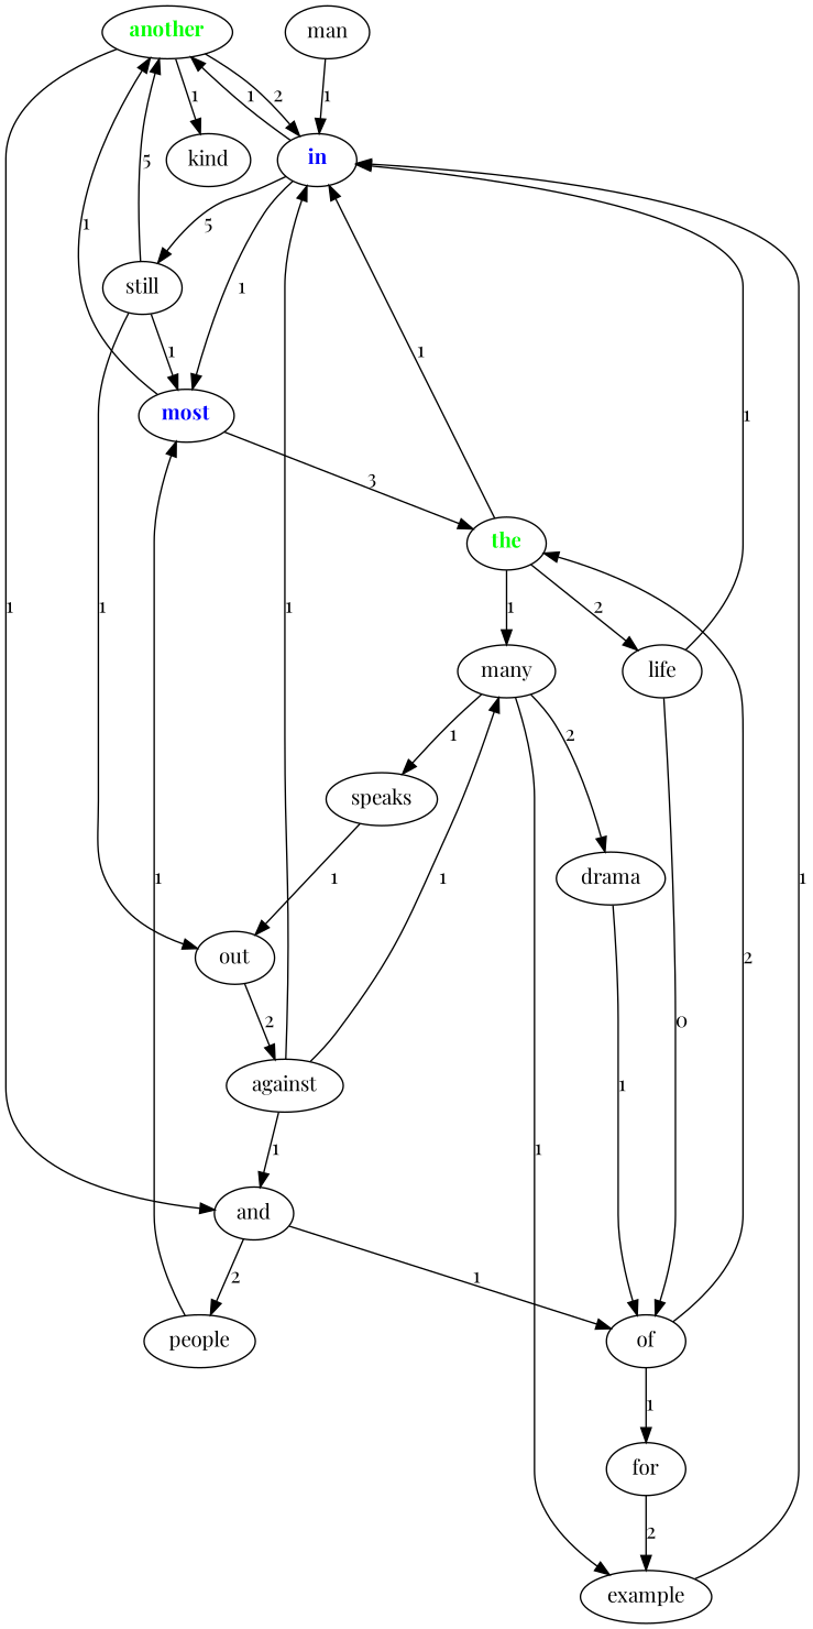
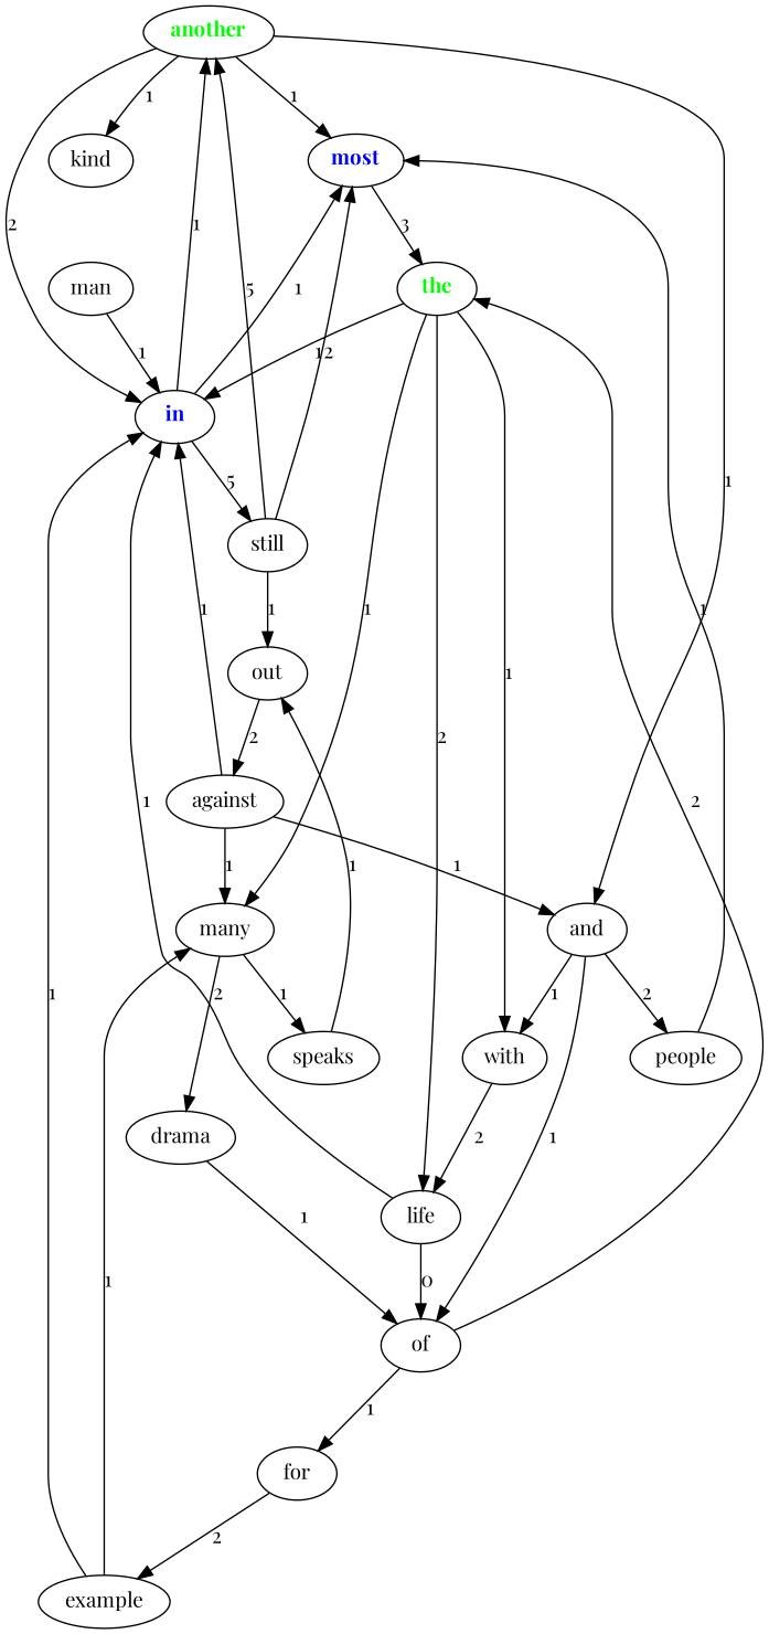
  digraph {
    fontname="Playfair Display"
    node [fontname="Playfair Display"]
    edge [fontname="Playfair Display"]
    n1 [label=<<font color="green"><b>another</b></font>>]
    still
    out
    n4 [label=<<font color="blue"><b>most</b></font>>]
    kind
    n6 [label=<<font color="blue"><b>in</b></font>>]
    and
    many
    drama
    speaks
    against
    n12 [label=<<font color="green"><b>the</b></font>>]
    people
    of
+   with
    for
    example
    man
    life
    n1 -> kind [label=1]
    n1 -> n6 [label=2]
    n1 -> and [label=1]
    still -> n1 [label=5]
    still -> out [label=1]
-   still -> n4 [label=1]
+   still -> n4 [label=2]
    out -> against [label=2]
-   n4 -> n1 [label=1]
+   n1 -> n4 [label=1]
    n4 -> n12 [label=3]
    n6 -> n1 [label=1]
    n6 -> still [label=5]
    n6 -> n4 [label=1]
    and -> people [label=2]
    and -> of [label=1]
+   and -> with [label=1]
    many -> drama [label=2]
    many -> speaks [label=1]
    drama -> of [label=1]
    speaks -> out [label=1]
    against -> n6 [label=1]
    against -> and [label=1]
    against -> many [label=1]
    n12 -> n6 [label=1]
    n12 -> many [label=1]
+   n12 -> with [label=1]
    n12 -> life [label=2]
    people -> n4 [label=1]
    of -> n12 [label=2]
    of -> for [label=1]
+   with -> life [label=2]
    for -> example [label=2]
    example -> n6 [label=1]
-   many -> example [label=1]
+   example -> many [label=1]
    man -> n6 [label=1]
    life -> n6 [label=1]
    life -> of [label=0]
  }
